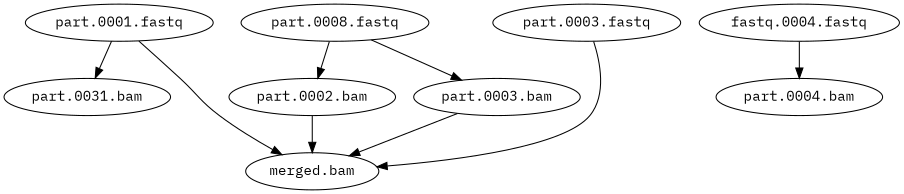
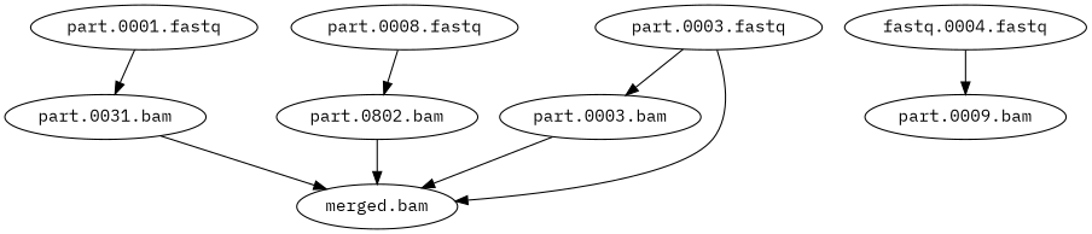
  digraph {
    fontname="IBM Plex Mono"
    node [fontname="IBM Plex Mono"]
    edge [fontname="IBM Plex Mono"]
    n1 [label="part.0001.fastq"]
    n2 [label="part.0031.bam"]
    n3 [label="merged.bam"]
    n4 [label="part.0008.fastq"]
-   n5 [label="part.0002.bam"]
+   n5 [label="part.0802.bam"]
    n6 [label="part.0003.fastq"]
    n7 [label="part.0003.bam"]
    n8 [label="fastq.0004.fastq"]
-   n9 [label="part.0004.bam"]
+   n9 [label="part.0009.bam"]
    n1 -> n2
-   n1 -> n3
+   n2 -> n3
    n4 -> n5
    n5 -> n3
    n6 -> n3
-   n4 -> n7
+   n6 -> n7
    n7 -> n3
    n8 -> n9
  }
